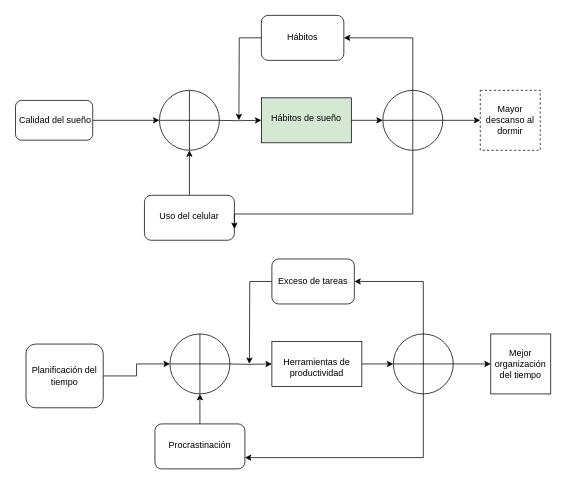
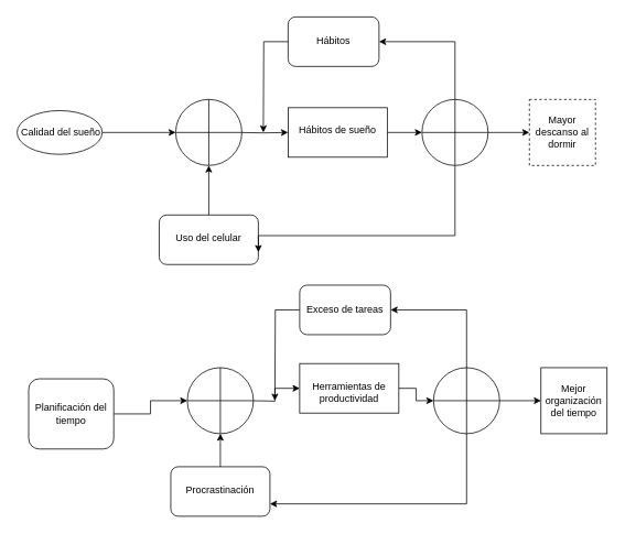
  <mxCell id="0" />
  <mxCell id="1" parent="0" />
  <mxCell id="2" style="edgeStyle=orthogonalEdgeStyle;rounded=0;orthogonalLoop=1;jettySize=auto;html=1;exitX=1;exitY=0.5;exitDx=0;exitDy=0;entryX=0;entryY=0.5;entryDx=0;entryDy=0;" edge="1" parent="1" source="3" target="15"><mxGeometry relative="1" as="geometry"><mxPoint x="182.5" y="159.5" as="targetPoint" /></mxGeometry></mxCell>
- <mxCell id="3" value="&amp;nbsp;Calidad del sueño" style="rounded=1;whiteSpace=wrap;html=1;" vertex="1" parent="1"><mxGeometry x="20" y="133.5" width="103" height="53" as="geometry" /></mxCell>
+ <mxCell id="3" value="&amp;nbsp;Calidad del sueño" style="ellipse;whiteSpace=wrap;html=1;" vertex="1" parent="1"><mxGeometry x="20" y="133.5" width="103" height="53" as="geometry" /></mxCell>
  <mxCell id="4" value="" style="edgeStyle=orthogonalEdgeStyle;rounded=0;orthogonalLoop=1;jettySize=auto;html=1;" edge="1" parent="1" target="8"><mxGeometry relative="1" as="geometry"><mxPoint x="287" y="160" as="sourcePoint" /></mxGeometry></mxCell>
  <mxCell id="5" style="edgeStyle=orthogonalEdgeStyle;rounded=0;orthogonalLoop=1;jettySize=auto;html=1;entryX=0.5;entryY=1;entryDx=0;entryDy=0;" edge="1" parent="1" source="6" target="15"><mxGeometry relative="1" as="geometry" /></mxCell>
  <mxCell id="6" value="&lt;div&gt;&lt;br&gt;&lt;/div&gt;Uso del celular" style="rounded=1;whiteSpace=wrap;html=1;verticalAlign=top;" vertex="1" parent="1"><mxGeometry x="192" y="260" width="120" height="60" as="geometry" /></mxCell>
  <mxCell id="7" style="edgeStyle=orthogonalEdgeStyle;rounded=0;orthogonalLoop=1;jettySize=auto;html=1;entryX=0;entryY=0.5;entryDx=0;entryDy=0;" edge="1" parent="1" source="8" target="14"><mxGeometry relative="1" as="geometry" /></mxCell>
- <mxCell id="8" value="&lt;div&gt;&lt;br&gt;&lt;/div&gt;Hábitos de sueño" style="whiteSpace=wrap;html=1;verticalAlign=top;fillColor=#d5e8d4;" vertex="1" parent="1"><mxGeometry x="348" y="130" width="120" height="60" as="geometry" /></mxCell>
+ <mxCell id="8" value="&lt;div&gt;&lt;br&gt;&lt;/div&gt;Hábitos de sueño" style="whiteSpace=wrap;html=1;verticalAlign=top;" vertex="1" parent="1"><mxGeometry x="348" y="130" width="120" height="60" as="geometry" /></mxCell>
  <mxCell id="9" style="edgeStyle=orthogonalEdgeStyle;rounded=0;orthogonalLoop=1;jettySize=auto;html=1;" edge="1" parent="1" source="10"><mxGeometry relative="1" as="geometry"><mxPoint x="318" y="160" as="targetPoint" /></mxGeometry></mxCell>
  <mxCell id="10" value="Hábitos" style="rounded=1;whiteSpace=wrap;html=1;" vertex="1" parent="1"><mxGeometry x="348" y="20" width="110" height="60" as="geometry" /></mxCell>
  <mxCell id="11" style="edgeStyle=orthogonalEdgeStyle;rounded=0;orthogonalLoop=1;jettySize=auto;html=1;entryX=1;entryY=0.5;entryDx=0;entryDy=0;" edge="1" parent="1" source="14" target="10"><mxGeometry relative="1" as="geometry"><Array as="points"><mxPoint x="550" y="50" /></Array></mxGeometry></mxCell>
  <mxCell id="12" style="edgeStyle=orthogonalEdgeStyle;rounded=0;orthogonalLoop=1;jettySize=auto;html=1;entryX=1;entryY=0.75;entryDx=0;entryDy=0;" edge="1" parent="1" source="14" target="6"><mxGeometry relative="1" as="geometry"><Array as="points"><mxPoint x="550" y="285" /></Array></mxGeometry></mxCell>
  <mxCell id="13" style="edgeStyle=orthogonalEdgeStyle;rounded=0;orthogonalLoop=1;jettySize=auto;html=1;entryX=0;entryY=0.5;entryDx=0;entryDy=0;" edge="1" parent="1" source="14" target="16"><mxGeometry relative="1" as="geometry" /></mxCell>
  <mxCell id="14" value="" style="shape=orEllipse;perimeter=ellipsePerimeter;whiteSpace=wrap;html=1;backgroundOutline=1;" vertex="1" parent="1"><mxGeometry x="510" y="120" width="80" height="80" as="geometry" /></mxCell>
  <mxCell id="15" value="" style="shape=orEllipse;perimeter=ellipsePerimeter;whiteSpace=wrap;html=1;backgroundOutline=1;" vertex="1" parent="1"><mxGeometry x="212" y="120" width="80" height="80" as="geometry" /></mxCell>
  <mxCell id="16" value="Mayor descanso al dormir" style="whiteSpace=wrap;html=1;aspect=fixed;dashed=1;" vertex="1" parent="1"><mxGeometry x="640" y="120" width="80" height="80" as="geometry" /></mxCell>
  <mxCell id="17" style="edgeStyle=orthogonalEdgeStyle;rounded=0;orthogonalLoop=1;jettySize=auto;html=1;exitX=1;exitY=0.5;exitDx=0;exitDy=0;entryX=0;entryY=0.5;entryDx=0;entryDy=0;" edge="1" source="18" target="30" parent="1"><mxGeometry relative="1" as="geometry"><mxPoint x="196.5" y="484.5" as="targetPoint" /></mxGeometry></mxCell>
  <mxCell id="18" value="Planificación del tiempo" style="rounded=1;whiteSpace=wrap;html=1;" vertex="1" parent="1"><mxGeometry x="34" y="458.5" width="103" height="85" as="geometry" /></mxCell>
  <mxCell id="19" value="" style="edgeStyle=orthogonalEdgeStyle;rounded=0;orthogonalLoop=1;jettySize=auto;html=1;" edge="1" target="23" parent="1"><mxGeometry relative="1" as="geometry"><mxPoint x="301" y="485" as="sourcePoint" /></mxGeometry></mxCell>
  <mxCell id="20" style="edgeStyle=orthogonalEdgeStyle;rounded=0;orthogonalLoop=1;jettySize=auto;html=1;entryX=0.5;entryY=1;entryDx=0;entryDy=0;" edge="1" source="21" target="30" parent="1"><mxGeometry relative="1" as="geometry" /></mxCell>
  <mxCell id="21" value="&lt;div&gt;&lt;br&gt;&lt;/div&gt;Procrastinación" style="rounded=1;whiteSpace=wrap;html=1;verticalAlign=top;" vertex="1" parent="1"><mxGeometry x="206" y="565" width="120" height="60" as="geometry" /></mxCell>
  <mxCell id="22" style="edgeStyle=orthogonalEdgeStyle;rounded=0;orthogonalLoop=1;jettySize=auto;html=1;entryX=0;entryY=0.5;entryDx=0;entryDy=0;" edge="1" source="23" target="29" parent="1"><mxGeometry relative="1" as="geometry" /></mxCell>
- <mxCell id="23" value="&lt;div&gt;&lt;span style=&quot;background-color: initial;&quot;&gt;&lt;br&gt;&lt;/span&gt;&lt;/div&gt;&lt;div&gt;&lt;span style=&quot;background-color: initial;&quot;&gt;Herramientas de productividad&lt;/span&gt;&lt;/div&gt;" style="whiteSpace=wrap;html=1;verticalAlign=top;" vertex="1" parent="1"><mxGeometry x="362" y="455" width="120" height="60" as="geometry" /></mxCell>
+ <mxCell id="23" value="&lt;div&gt;&lt;span style=&quot;background-color: initial;&quot;&gt;&lt;br&gt;&lt;/span&gt;&lt;/div&gt;&lt;div&gt;&lt;span style=&quot;background-color: initial;&quot;&gt;Herramientas de productividad&lt;/span&gt;&lt;/div&gt;" style="whiteSpace=wrap;html=1;verticalAlign=top;" vertex="1" parent="1"><mxGeometry x="362" y="440" width="120" height="60" as="geometry" /></mxCell>
  <mxCell id="24" style="edgeStyle=orthogonalEdgeStyle;rounded=0;orthogonalLoop=1;jettySize=auto;html=1;" edge="1" source="25" parent="1"><mxGeometry relative="1" as="geometry"><mxPoint x="332" y="485" as="targetPoint" /></mxGeometry></mxCell>
  <mxCell id="25" value="Exceso de tareas" style="rounded=1;whiteSpace=wrap;html=1;" vertex="1" parent="1"><mxGeometry x="362" y="345" width="110" height="60" as="geometry" /></mxCell>
  <mxCell id="26" style="edgeStyle=orthogonalEdgeStyle;rounded=0;orthogonalLoop=1;jettySize=auto;html=1;entryX=1;entryY=0.5;entryDx=0;entryDy=0;" edge="1" source="29" target="25" parent="1"><mxGeometry relative="1" as="geometry"><Array as="points"><mxPoint x="564" y="375" /></Array></mxGeometry></mxCell>
  <mxCell id="27" style="edgeStyle=orthogonalEdgeStyle;rounded=0;orthogonalLoop=1;jettySize=auto;html=1;entryX=1;entryY=0.75;entryDx=0;entryDy=0;" edge="1" source="29" target="21" parent="1"><mxGeometry relative="1" as="geometry"><Array as="points"><mxPoint x="564" y="610" /></Array></mxGeometry></mxCell>
  <mxCell id="28" style="edgeStyle=orthogonalEdgeStyle;rounded=0;orthogonalLoop=1;jettySize=auto;html=1;entryX=0;entryY=0.5;entryDx=0;entryDy=0;" edge="1" source="29" target="31" parent="1"><mxGeometry relative="1" as="geometry" /></mxCell>
  <mxCell id="29" value="" style="shape=orEllipse;perimeter=ellipsePerimeter;whiteSpace=wrap;html=1;backgroundOutline=1;" vertex="1" parent="1"><mxGeometry x="524" y="445" width="80" height="80" as="geometry" /></mxCell>
  <mxCell id="30" value="" style="shape=orEllipse;perimeter=ellipsePerimeter;whiteSpace=wrap;html=1;backgroundOutline=1;" vertex="1" parent="1"><mxGeometry x="226" y="445" width="80" height="80" as="geometry" /></mxCell>
  <mxCell id="31" value="Mejor organización del tiempo" style="whiteSpace=wrap;html=1;aspect=fixed;" vertex="1" parent="1"><mxGeometry x="654" y="445" width="80" height="80" as="geometry" /></mxCell>
